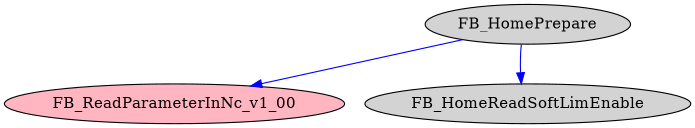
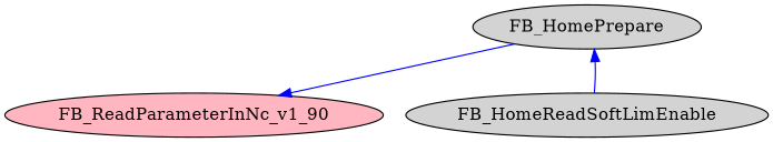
  digraph {
    node [fillcolor=lightgrey style=filled]
    edge [color=blue]
-   FB_ReadParameterInNc_v1_00 [fillcolor=lightpink]
+   FB_ReadParameterInNc_v1_00 [fillcolor=lightpink label=FB_ReadParameterInNc_v1_90]
    FB_HomePrepare
    FB_HomeReadSoftLimEnable
    FB_HomePrepare -> FB_ReadParameterInNc_v1_00
-   FB_HomePrepare -> FB_HomeReadSoftLimEnable
+   FB_HomeReadSoftLimEnable -> FB_HomePrepare
  }
